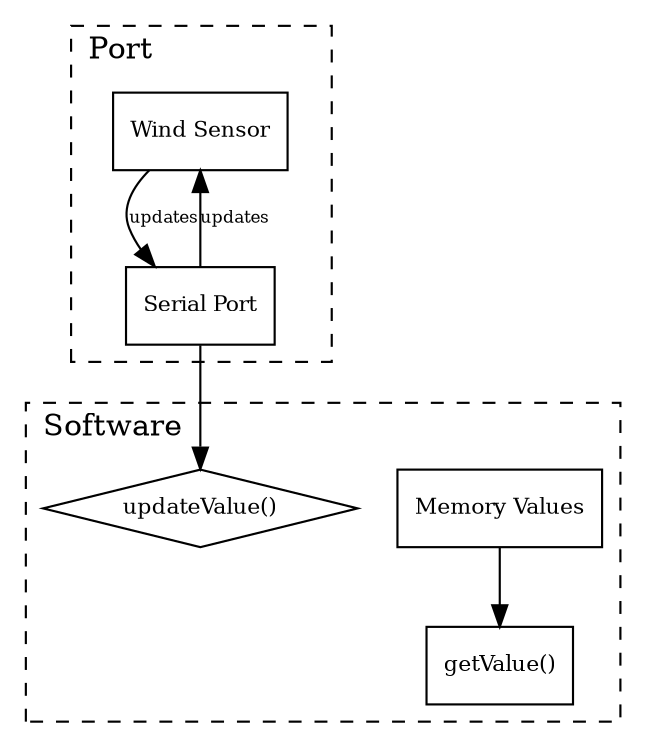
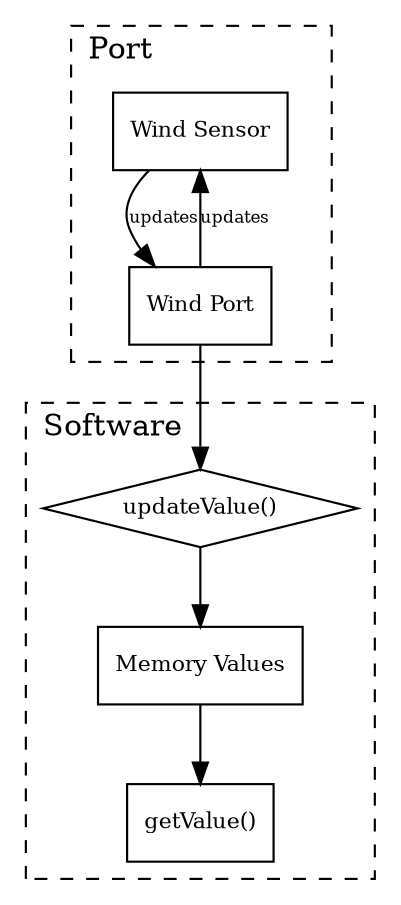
  digraph {
    rankdir=TB
    node [fontsize=10 shape=box]
    "Wind Sensor"
-   "Serial Port"
+   "Serial Port" [label="Wind Port"]
    "Memory Values"
    "getValue()"
    "updateValue()" [shape=diamond]
    subgraph cluster_1 {
      label=Port
      labeljust=l
      style=dashed
      "Wind Sensor"
      "Serial Port"
    }
    subgraph cluster_2 {
      label=Software
      labeljust=l
      style=dashed
      "Memory Values"
      "getValue()"
      "updateValue()"
    }
    "Wind Sensor" -> "Serial Port" [fontsize=8 label=updates labeljust=l]
    "Serial Port" -> "Wind Sensor" [fontsize=8 label=updates labeljust=r]
    "Serial Port" -> "updateValue()"
    "Memory Values" -> "getValue()"
+   "updateValue()" -> "Memory Values"
  }
